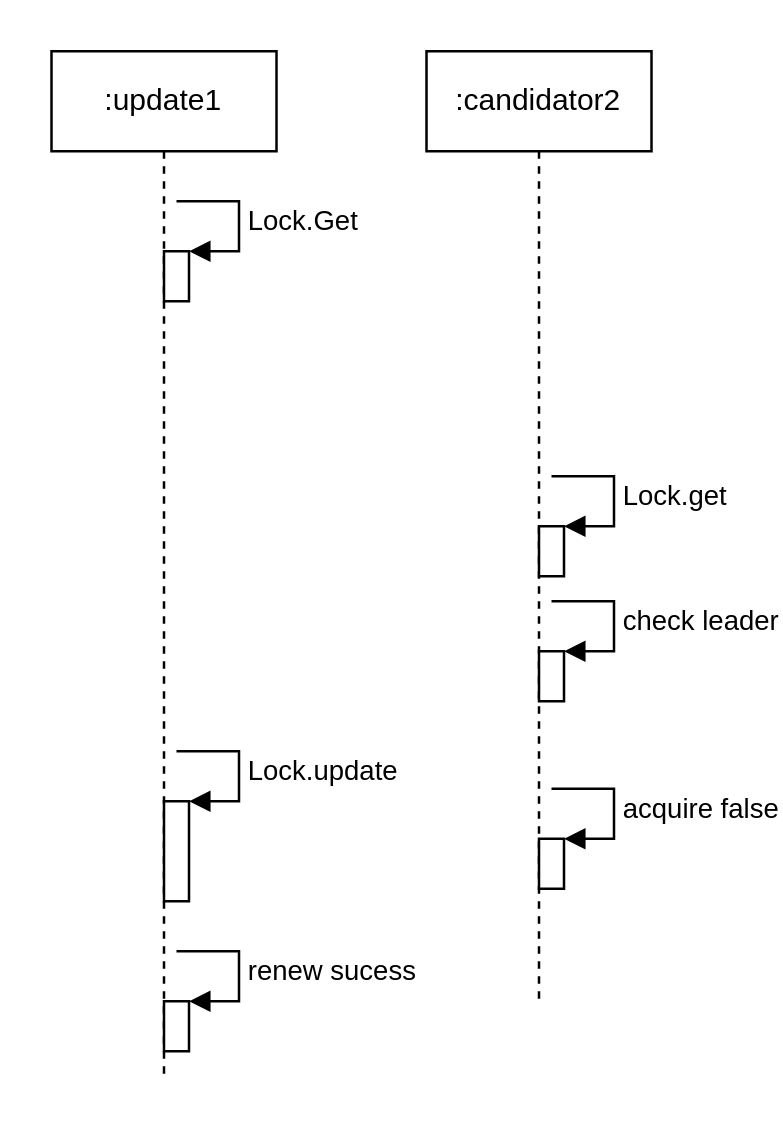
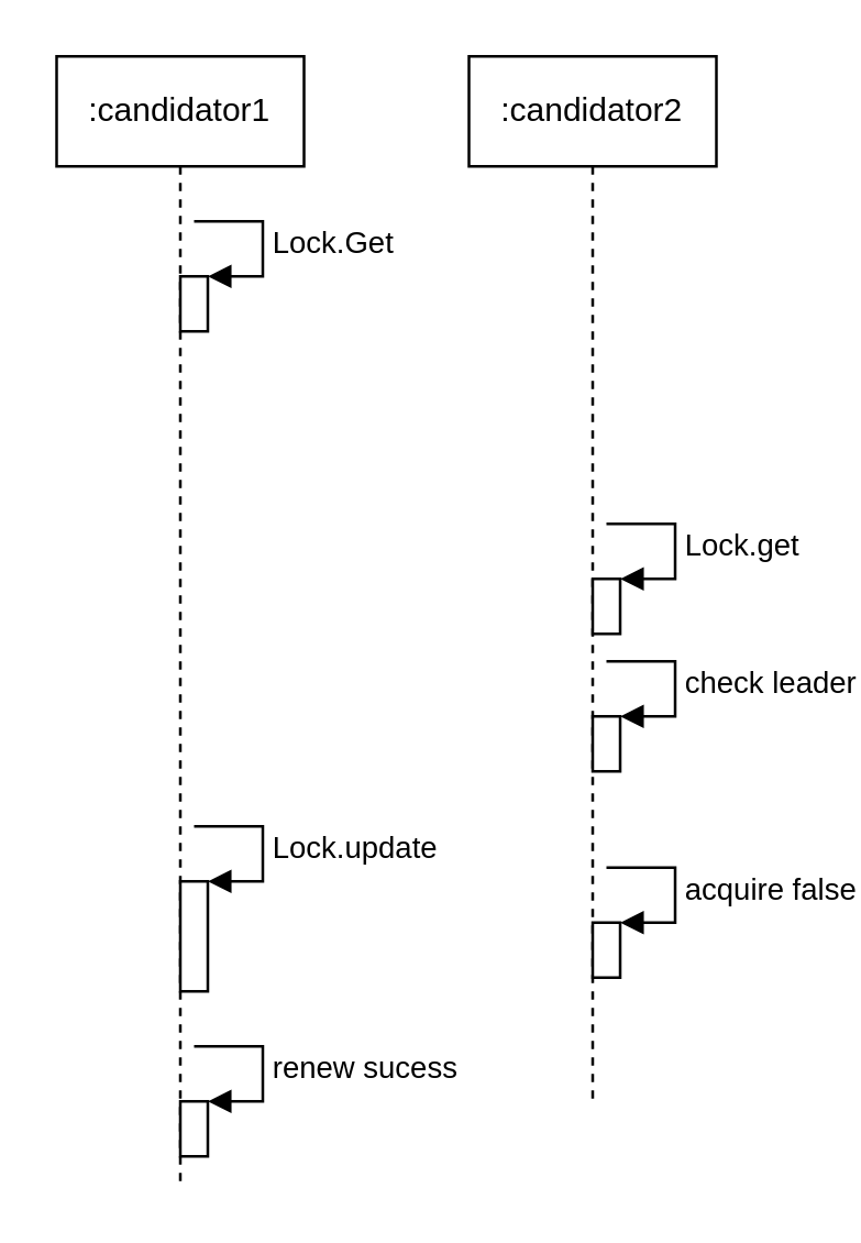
  <mxCell id="0" />
  <mxCell id="1" parent="0" />
- <mxCell id="2" value=":update1" style="shape=umlLifeline;perimeter=lifelinePerimeter;whiteSpace=wrap;html=1;container=1;collapsible=0;recursiveResize=0;outlineConnect=0;" vertex="1" parent="1"><mxGeometry x="20" y="20" width="90" height="410" as="geometry" /></mxCell>
+ <mxCell id="2" value=":candidator1" style="shape=umlLifeline;perimeter=lifelinePerimeter;whiteSpace=wrap;html=1;container=1;collapsible=0;recursiveResize=0;outlineConnect=0;" vertex="1" parent="1"><mxGeometry x="20" y="20" width="90" height="410" as="geometry" /></mxCell>
  <mxCell id="3" value="" style="html=1;points=[];perimeter=orthogonalPerimeter;" vertex="1" parent="2"><mxGeometry x="45" y="300" width="10" height="40" as="geometry" /></mxCell>
  <mxCell id="4" value="Lock.update" style="edgeStyle=orthogonalEdgeStyle;html=1;align=left;spacingLeft=2;endArrow=block;rounded=0;entryX=1;entryY=0;" edge="1" parent="2" target="3"><mxGeometry relative="1" as="geometry"><mxPoint x="50" y="280" as="sourcePoint" /><Array as="points"><mxPoint x="75" y="280" /></Array></mxGeometry></mxCell>
  <mxCell id="5" value="" style="html=1;points=[];perimeter=orthogonalPerimeter;" vertex="1" parent="2"><mxGeometry x="45" y="380" width="10" height="20" as="geometry" /></mxCell>
  <mxCell id="6" value="renew sucess" style="edgeStyle=orthogonalEdgeStyle;html=1;align=left;spacingLeft=2;endArrow=block;rounded=0;entryX=1;entryY=0;" edge="1" parent="2" target="5"><mxGeometry relative="1" as="geometry"><mxPoint x="50" y="360" as="sourcePoint" /><Array as="points"><mxPoint x="75" y="360" /></Array></mxGeometry></mxCell>
  <mxCell id="7" value=":candidator2" style="shape=umlLifeline;perimeter=lifelinePerimeter;whiteSpace=wrap;html=1;container=1;collapsible=0;recursiveResize=0;outlineConnect=0;" vertex="1" parent="1"><mxGeometry x="170" y="20" width="90" height="380" as="geometry" /></mxCell>
  <mxCell id="8" value="" style="html=1;points=[];perimeter=orthogonalPerimeter;" vertex="1" parent="7"><mxGeometry x="45" y="315" width="10" height="20" as="geometry" /></mxCell>
  <mxCell id="9" value="acquire false" style="edgeStyle=orthogonalEdgeStyle;html=1;align=left;spacingLeft=2;endArrow=block;rounded=0;entryX=1;entryY=0;" edge="1" parent="7" target="8"><mxGeometry relative="1" as="geometry"><mxPoint x="50" y="295" as="sourcePoint" /><Array as="points"><mxPoint x="75" y="295" /></Array></mxGeometry></mxCell>
  <mxCell id="10" value="" style="html=1;points=[];perimeter=orthogonalPerimeter;" vertex="1" parent="1"><mxGeometry x="65" y="100" width="10" height="20" as="geometry" /></mxCell>
  <mxCell id="11" value="Lock.Get" style="edgeStyle=orthogonalEdgeStyle;html=1;align=left;spacingLeft=2;endArrow=block;rounded=0;entryX=1;entryY=0;" edge="1" parent="1" target="10"><mxGeometry relative="1" as="geometry"><mxPoint x="70" y="80" as="sourcePoint" /><Array as="points"><mxPoint x="95" y="80" /></Array></mxGeometry></mxCell>
  <mxCell id="12" value="" style="html=1;points=[];perimeter=orthogonalPerimeter;" vertex="1" parent="1"><mxGeometry x="215" y="210" width="10" height="20" as="geometry" /></mxCell>
  <mxCell id="13" value="Lock.get" style="edgeStyle=orthogonalEdgeStyle;html=1;align=left;spacingLeft=2;endArrow=block;rounded=0;entryX=1;entryY=0;" edge="1" parent="1" target="12"><mxGeometry relative="1" as="geometry"><mxPoint x="220" y="190" as="sourcePoint" /><Array as="points"><mxPoint x="245" y="190" /></Array></mxGeometry></mxCell>
  <mxCell id="14" value="" style="html=1;points=[];perimeter=orthogonalPerimeter;" vertex="1" parent="1"><mxGeometry x="215" y="260" width="10" height="20" as="geometry" /></mxCell>
  <mxCell id="15" value="check leader" style="edgeStyle=orthogonalEdgeStyle;html=1;align=left;spacingLeft=2;endArrow=block;rounded=0;entryX=1;entryY=0;" edge="1" parent="1" target="14"><mxGeometry relative="1" as="geometry"><mxPoint x="220" y="240" as="sourcePoint" /><Array as="points"><mxPoint x="245" y="240" /></Array></mxGeometry></mxCell>
